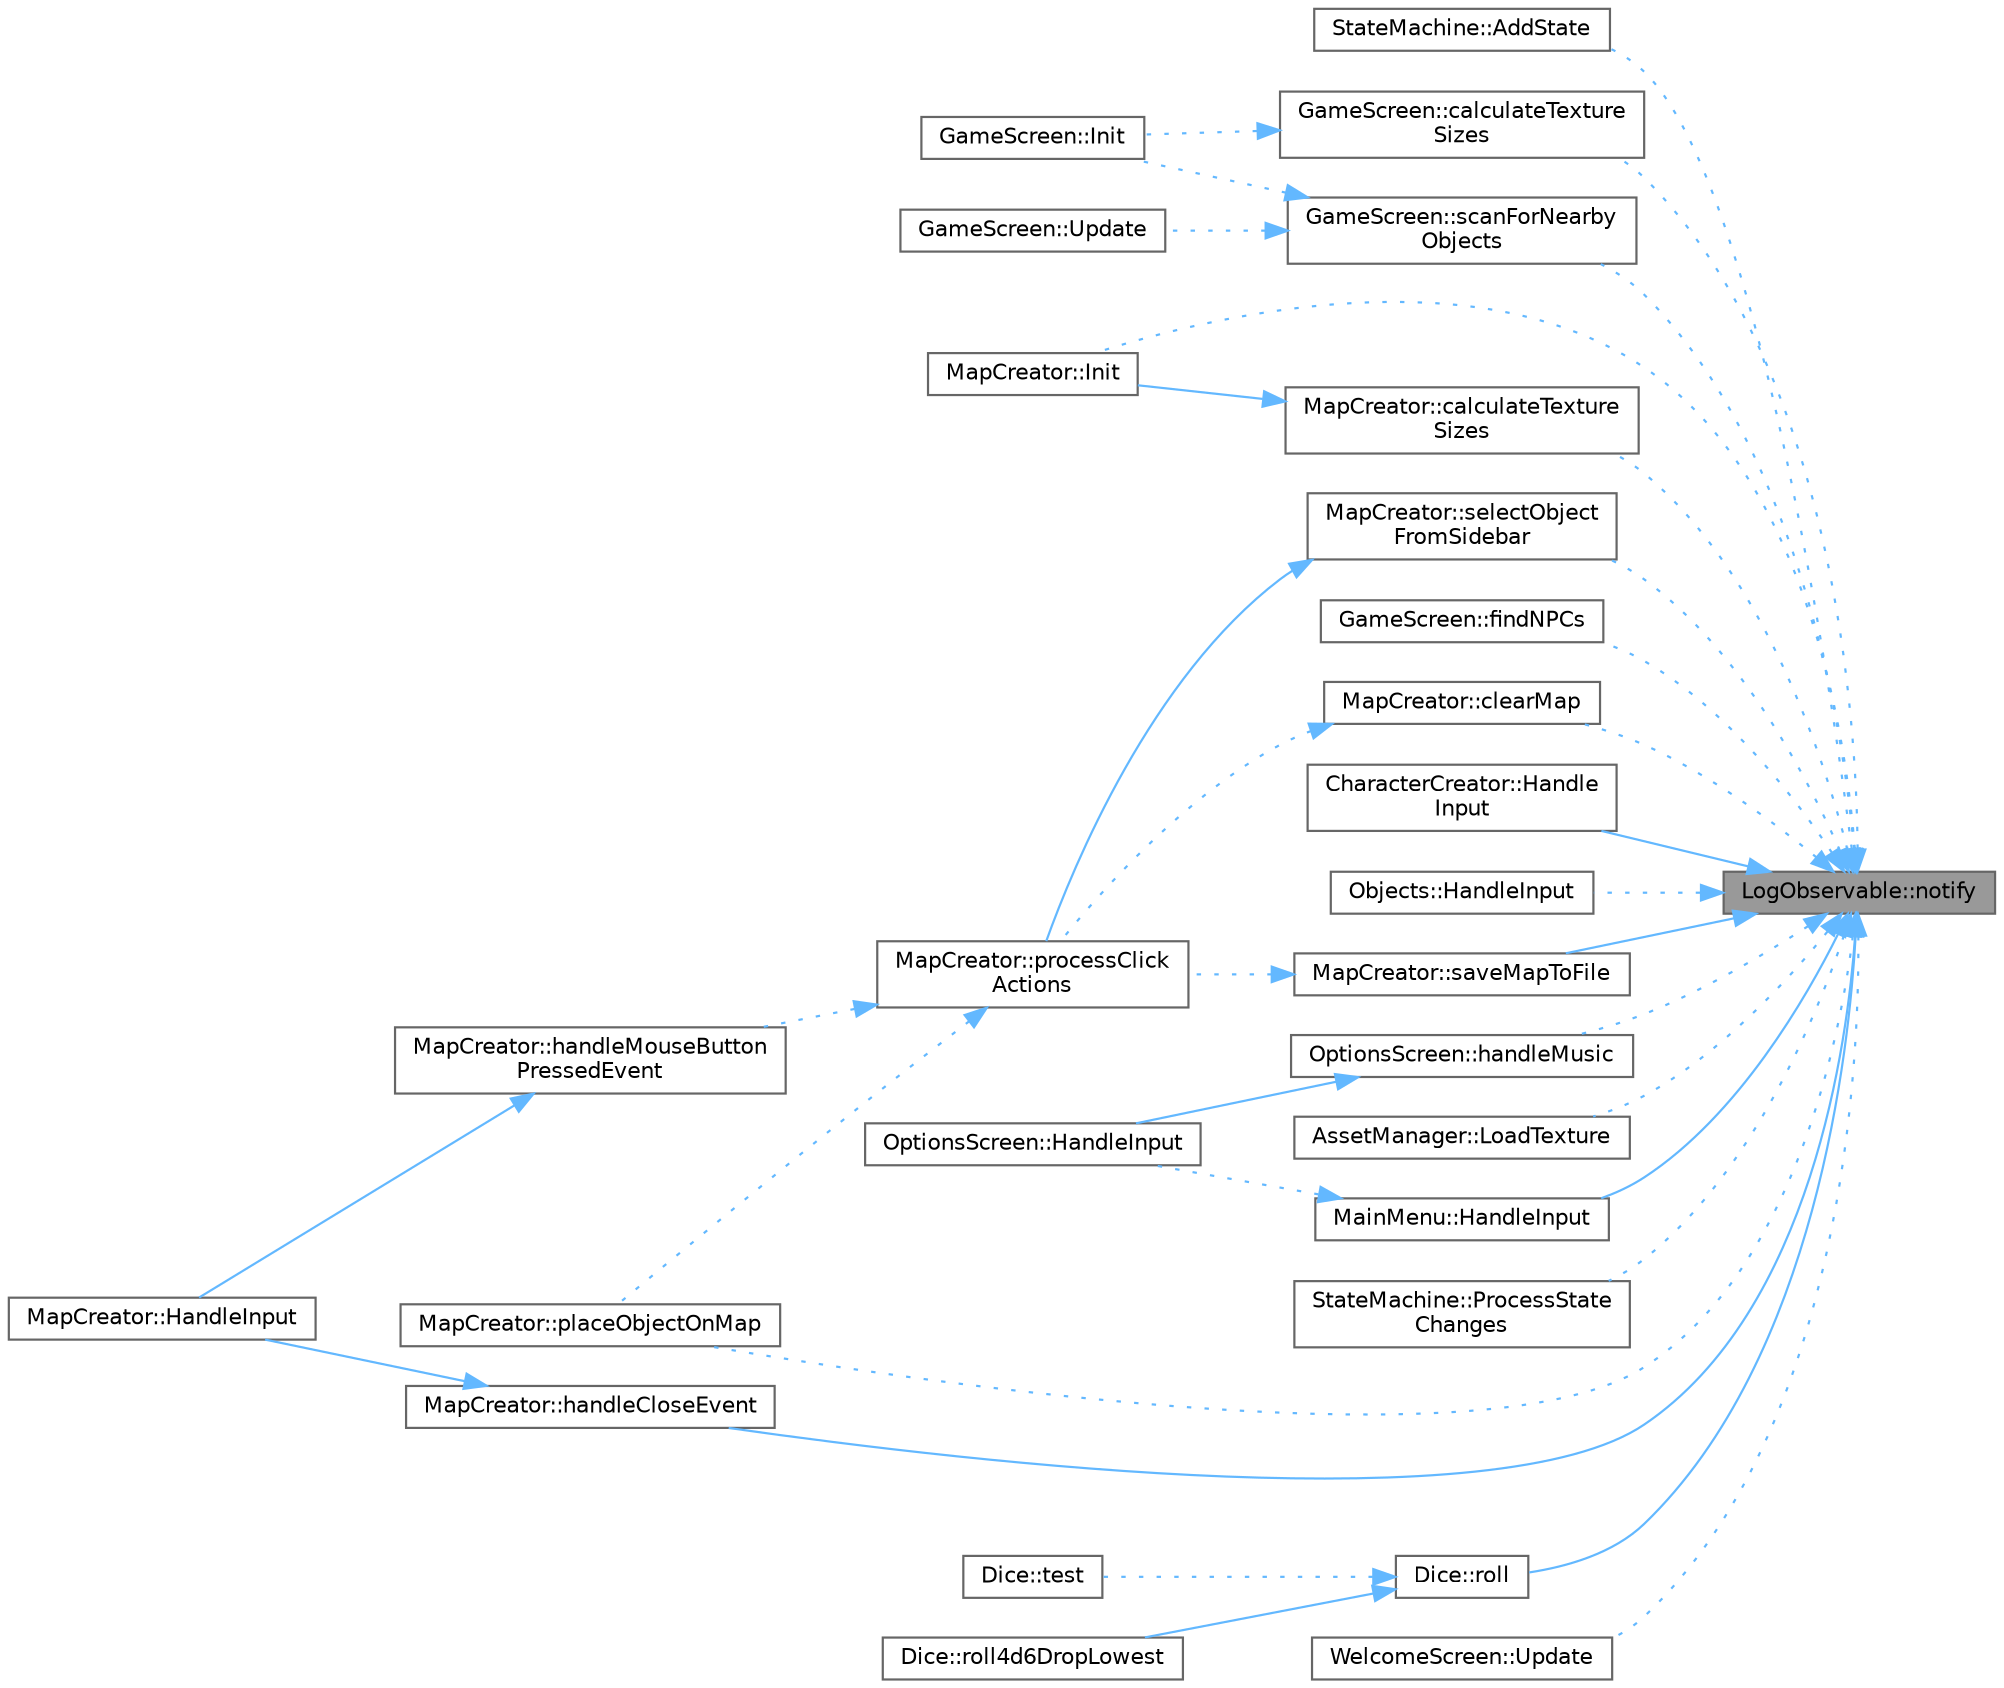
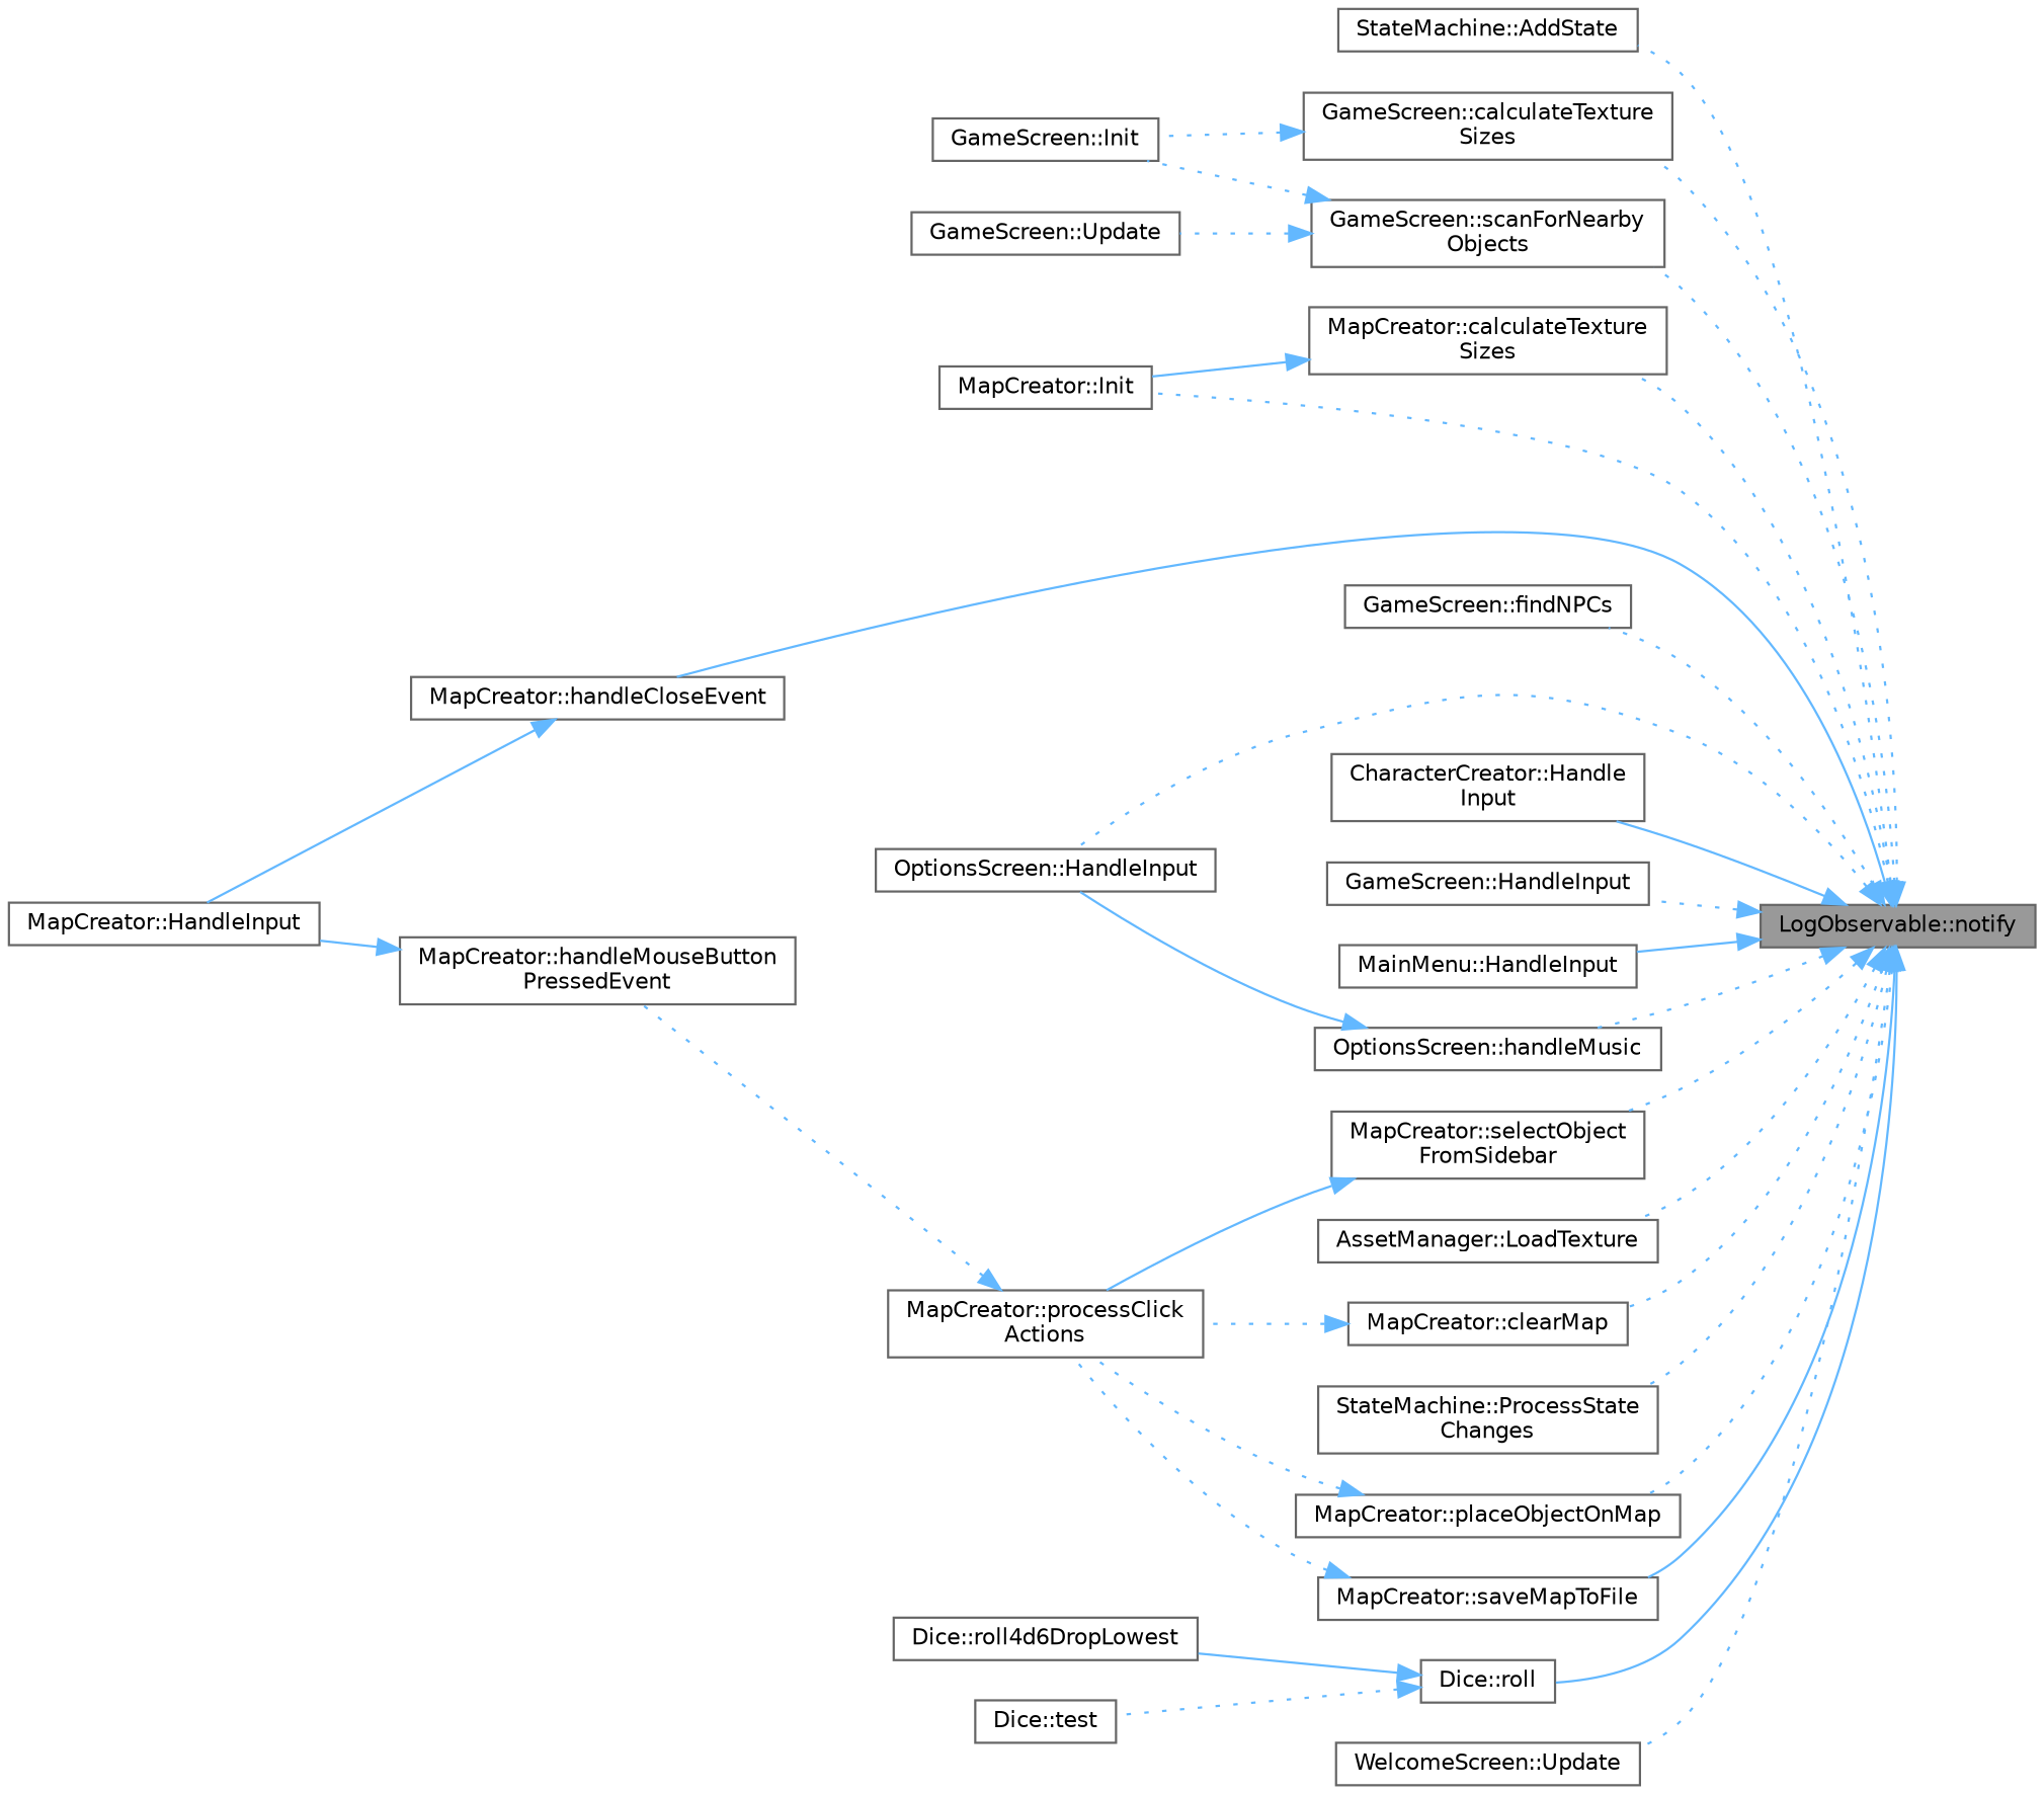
  digraph {
    rankdir=RL
    node [color=grey40 fillcolor=white fontname=Helvetica fontsize=10 shape=box style=filled]
    edge [color=steelblue1 dir=back fontname=Helvetica fontsize=10 labelfontname=Helvetica labelfontsize=10 style=dotted]
    n1 [color=gray40 fillcolor=grey60 fontcolor=black height=0.2 label="LogObservable::notify" width=0.4]
    n2 [height=0.2 label="StateMachine::AddState" width=0.4]
    n3 [height=0.2 label="GameScreen::calculateTexture\lSizes" width=0.4]
    n4 [height=0.2 label="GameScreen::scanForNearby\lObjects" width=0.4]
    n5 [height=0.2 label="MapCreator::calculateTexture\lSizes" width=0.4]
    n6 [height=0.2 label="MapCreator::Init" width=0.4]
    n7 [height=0.2 label="MapCreator::clearMap" width=0.4]
    n8 [height=0.2 label="GameScreen::findNPCs" width=0.4]
    n9 [height=0.2 label="MapCreator::handleCloseEvent" width=0.4]
    n10 [height=0.2 label="CharacterCreator::Handle\lInput" width=0.4]
-   n11 [height=0.2 label="Objects::HandleInput" width=0.4]
+   n11 [height=0.2 label="GameScreen::HandleInput" width=0.4]
    n12 [height=0.2 label="MainMenu::HandleInput" width=0.4]
    n13 [height=0.2 label="OptionsScreen::HandleInput" width=0.4]
    n14 [height=0.2 label="OptionsScreen::handleMusic" width=0.4]
    n15 [height=0.2 label="AssetManager::LoadTexture" width=0.4]
    n16 [height=0.2 label="MapCreator::placeObjectOnMap" width=0.4]
    n17 [height=0.2 label="StateMachine::ProcessState\lChanges" width=0.4]
    n18 [height=0.2 label="Dice::roll" width=0.4]
    n19 [height=0.2 label="MapCreator::saveMapToFile" width=0.4]
    n20 [height=0.2 label="MapCreator::selectObject\lFromSidebar" width=0.4]
    n21 [height=0.2 label="WelcomeScreen::Update" width=0.4]
    n22 [height=0.2 label="GameScreen::Init" width=0.4]
    n23 [height=0.2 label="GameScreen::Update" width=0.4]
    n24 [height=0.2 label="MapCreator::processClick\lActions" width=0.4]
    n25 [height=0.2 label="MapCreator::HandleInput" width=0.4]
    n26 [height=0.2 label="Dice::roll4d6DropLowest" width=0.4]
    n27 [height=0.2 label="Dice::test" width=0.4]
    n28 [height=0.2 label="MapCreator::handleMouseButton\lPressedEvent" width=0.4]
    n1 -> n2
    n1 -> n3
    n1 -> n4
    n1 -> n5
    n1 -> n6
    n1 -> n7
    n1 -> n8
    n1 -> n9 [style=solid]
    n1 -> n10 [style=solid]
    n1 -> n11
    n1 -> n12 [style=solid]
-   n12 -> n13
+   n1 -> n13
    n1 -> n14
    n1 -> n15
    n1 -> n16
    n1 -> n17
    n1 -> n18 [style=solid]
    n1 -> n19 [style=solid]
    n1 -> n20
    n1 -> n21
    n3 -> n22
    n4 -> n22
    n4 -> n23
    n5 -> n6 [style=solid]
    n7 -> n24
    n9 -> n25 [style=solid]
    n14 -> n13 [style=solid]
-   n24 -> n16
+   n16 -> n24
    n18 -> n26 [style=solid]
    n18 -> n27
    n19 -> n24
    n20 -> n24 [style=solid]
    n24 -> n28
    n28 -> n25 [style=solid]
  }
